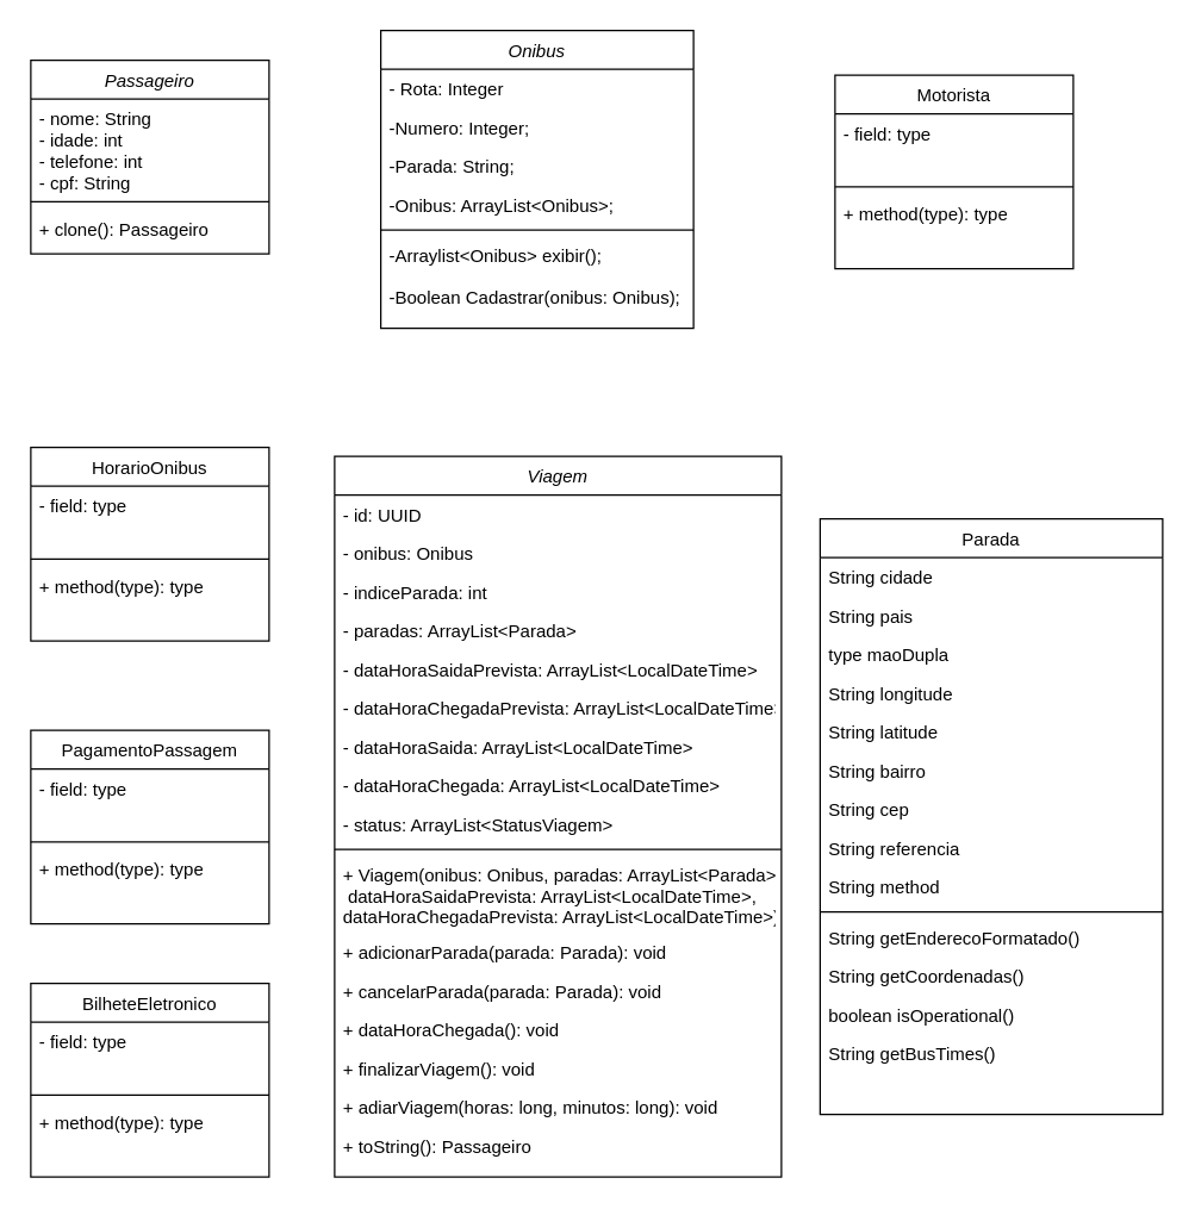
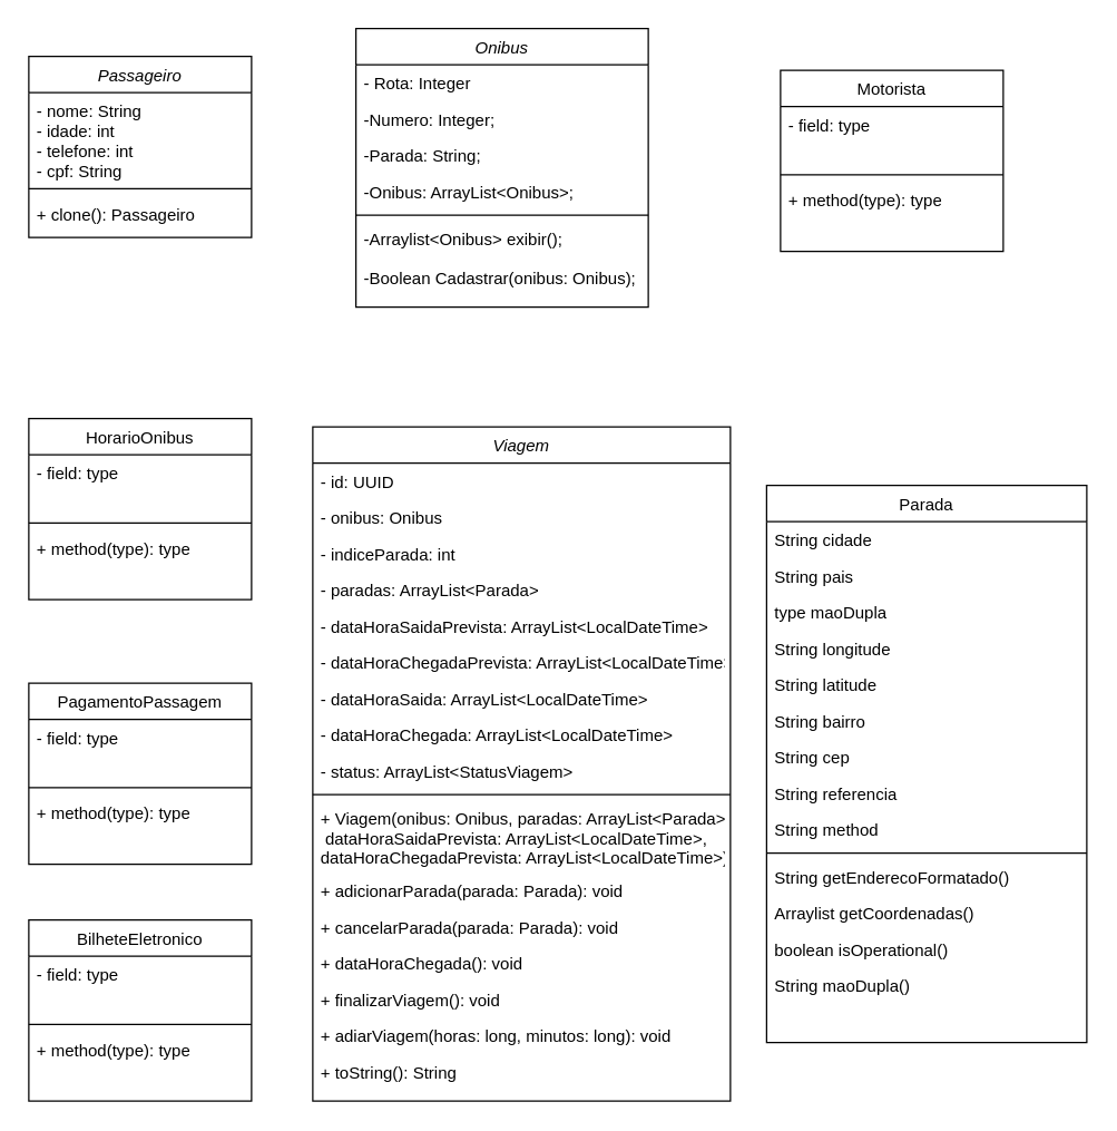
  <mxCell id="0" />
  <mxCell id="1" parent="0" />
  <mxCell id="2" value="Onibus" style="swimlane;fontStyle=2;align=center;verticalAlign=top;childLayout=stackLayout;horizontal=1;startSize=26;horizontalStack=0;resizeParent=1;resizeLast=0;collapsible=1;marginBottom=0;rounded=0;shadow=0;strokeWidth=1;" vertex="1" parent="1"><mxGeometry x="255" y="20" width="210" height="200" as="geometry"><mxRectangle x="230" y="140" width="160" height="26" as="alternateBounds" /></mxGeometry></mxCell>
  <mxCell id="3" value="- Rota: Integer" style="text;align=left;verticalAlign=top;spacingLeft=4;spacingRight=4;overflow=hidden;rotatable=0;points=[[0,0.5],[1,0.5]];portConstraint=eastwest;" vertex="1" parent="2"><mxGeometry y="26" width="210" height="26" as="geometry" /></mxCell>
  <mxCell id="4" value="-Numero: Integer;" style="text;align=left;verticalAlign=top;spacingLeft=4;spacingRight=4;overflow=hidden;rotatable=0;points=[[0,0.5],[1,0.5]];portConstraint=eastwest;rounded=0;shadow=0;html=0;" vertex="1" parent="2"><mxGeometry y="52" width="210" height="26" as="geometry" /></mxCell>
  <mxCell id="5" value="-Parada: String;" style="text;align=left;verticalAlign=top;spacingLeft=4;spacingRight=4;overflow=hidden;rotatable=0;points=[[0,0.5],[1,0.5]];portConstraint=eastwest;rounded=0;shadow=0;html=0;" vertex="1" parent="2"><mxGeometry y="78" width="210" height="26" as="geometry" /></mxCell>
  <mxCell id="6" value="-Onibus: ArrayList&lt;Onibus&gt;;" style="text;align=left;verticalAlign=top;spacingLeft=4;spacingRight=4;overflow=hidden;rotatable=0;points=[[0,0.5],[1,0.5]];portConstraint=eastwest;" vertex="1" parent="2"><mxGeometry y="104" width="210" height="26" as="geometry" /></mxCell>
  <mxCell id="7" value="" style="line;html=1;strokeWidth=1;align=left;verticalAlign=middle;spacingTop=-1;spacingLeft=3;spacingRight=3;rotatable=0;labelPosition=right;points=[];portConstraint=eastwest;" vertex="1" parent="2"><mxGeometry y="130" width="210" height="8" as="geometry" /></mxCell>
  <mxCell id="8" value="-Arraylist&lt;Onibus&gt; exibir();&#10;&#10;-Boolean Cadastrar(onibus: Onibus);&#10;&#10;&#10;" style="text;align=left;verticalAlign=top;spacingLeft=4;spacingRight=4;overflow=hidden;rotatable=0;points=[[0,0.5],[1,0.5]];portConstraint=eastwest;rounded=0;shadow=0;html=0;" vertex="1" parent="2"><mxGeometry y="138" width="210" height="62" as="geometry" /></mxCell>
  <mxCell id="9" value="&lt;span style=&quot;font-weight: normal;&quot;&gt;&lt;i&gt;Passageiro&lt;/i&gt;&lt;/span&gt;" style="swimlane;fontStyle=1;align=center;verticalAlign=top;childLayout=stackLayout;horizontal=1;startSize=26;horizontalStack=0;resizeParent=1;resizeParentMax=0;resizeLast=0;collapsible=1;marginBottom=0;whiteSpace=wrap;html=1;" vertex="1" parent="1"><mxGeometry x="20" y="40" width="160" height="130" as="geometry" /></mxCell>
  <mxCell id="10" value="- nome: String&lt;div&gt;- idade: int&lt;/div&gt;&lt;div&gt;- telefone: int&lt;/div&gt;&lt;div&gt;- cpf: String&lt;span style=&quot;background-color: initial;&quot;&gt;&amp;nbsp;&lt;/span&gt;&lt;/div&gt;" style="text;strokeColor=none;fillColor=none;align=left;verticalAlign=top;spacingLeft=4;spacingRight=4;overflow=hidden;rotatable=0;points=[[0,0.5],[1,0.5]];portConstraint=eastwest;whiteSpace=wrap;html=1;" vertex="1" parent="9"><mxGeometry y="26" width="160" height="64" as="geometry" /></mxCell>
  <mxCell id="11" value="" style="line;strokeWidth=1;fillColor=none;align=left;verticalAlign=middle;spacingTop=-1;spacingLeft=3;spacingRight=3;rotatable=0;labelPosition=right;points=[];portConstraint=eastwest;strokeColor=inherit;" vertex="1" parent="9"><mxGeometry y="90" width="160" height="10" as="geometry" /></mxCell>
  <mxCell id="12" value="+ clone(): Passageiro" style="text;strokeColor=none;fillColor=none;align=left;verticalAlign=top;spacingLeft=4;spacingRight=4;overflow=hidden;rotatable=0;points=[[0,0.5],[1,0.5]];portConstraint=eastwest;whiteSpace=wrap;html=1;" vertex="1" parent="9"><mxGeometry y="100" width="160" height="30" as="geometry" /></mxCell>
  <mxCell id="13" value="&lt;span style=&quot;font-weight: normal;&quot;&gt;Motorista&lt;/span&gt;" style="swimlane;fontStyle=1;align=center;verticalAlign=top;childLayout=stackLayout;horizontal=1;startSize=26;horizontalStack=0;resizeParent=1;resizeParentMax=0;resizeLast=0;collapsible=1;marginBottom=0;whiteSpace=wrap;html=1;" vertex="1" parent="1"><mxGeometry x="560" y="50" width="160" height="130" as="geometry" /></mxCell>
  <mxCell id="14" value="- field: type" style="text;strokeColor=none;fillColor=none;align=left;verticalAlign=top;spacingLeft=4;spacingRight=4;overflow=hidden;rotatable=0;points=[[0,0.5],[1,0.5]];portConstraint=eastwest;whiteSpace=wrap;html=1;" vertex="1" parent="13"><mxGeometry y="26" width="160" height="44" as="geometry" /></mxCell>
  <mxCell id="15" value="" style="line;strokeWidth=1;fillColor=none;align=left;verticalAlign=middle;spacingTop=-1;spacingLeft=3;spacingRight=3;rotatable=0;labelPosition=right;points=[];portConstraint=eastwest;strokeColor=inherit;" vertex="1" parent="13"><mxGeometry y="70" width="160" height="10" as="geometry" /></mxCell>
  <mxCell id="16" value="+ method(type): type" style="text;strokeColor=none;fillColor=none;align=left;verticalAlign=top;spacingLeft=4;spacingRight=4;overflow=hidden;rotatable=0;points=[[0,0.5],[1,0.5]];portConstraint=eastwest;whiteSpace=wrap;html=1;" vertex="1" parent="13"><mxGeometry y="80" width="160" height="50" as="geometry" /></mxCell>
  <mxCell id="17" value="&lt;span style=&quot;font-weight: normal;&quot;&gt;PagamentoPassagem&lt;/span&gt;" style="swimlane;fontStyle=1;align=center;verticalAlign=top;childLayout=stackLayout;horizontal=1;startSize=26;horizontalStack=0;resizeParent=1;resizeParentMax=0;resizeLast=0;collapsible=1;marginBottom=0;whiteSpace=wrap;html=1;" vertex="1" parent="1"><mxGeometry x="20" y="490" width="160" height="130" as="geometry" /></mxCell>
  <mxCell id="18" value="- field: type" style="text;strokeColor=none;fillColor=none;align=left;verticalAlign=top;spacingLeft=4;spacingRight=4;overflow=hidden;rotatable=0;points=[[0,0.5],[1,0.5]];portConstraint=eastwest;whiteSpace=wrap;html=1;" vertex="1" parent="17"><mxGeometry y="26" width="160" height="44" as="geometry" /></mxCell>
  <mxCell id="19" value="" style="line;strokeWidth=1;fillColor=none;align=left;verticalAlign=middle;spacingTop=-1;spacingLeft=3;spacingRight=3;rotatable=0;labelPosition=right;points=[];portConstraint=eastwest;strokeColor=inherit;" vertex="1" parent="17"><mxGeometry y="70" width="160" height="10" as="geometry" /></mxCell>
  <mxCell id="20" value="+ method(type): type" style="text;strokeColor=none;fillColor=none;align=left;verticalAlign=top;spacingLeft=4;spacingRight=4;overflow=hidden;rotatable=0;points=[[0,0.5],[1,0.5]];portConstraint=eastwest;whiteSpace=wrap;html=1;" vertex="1" parent="17"><mxGeometry y="80" width="160" height="50" as="geometry" /></mxCell>
  <mxCell id="21" value="&lt;span style=&quot;font-weight: 400;&quot;&gt;HorarioOnibus&lt;/span&gt;" style="swimlane;fontStyle=1;align=center;verticalAlign=top;childLayout=stackLayout;horizontal=1;startSize=26;horizontalStack=0;resizeParent=1;resizeParentMax=0;resizeLast=0;collapsible=1;marginBottom=0;whiteSpace=wrap;html=1;" vertex="1" parent="1"><mxGeometry x="20" y="300" width="160" height="130" as="geometry" /></mxCell>
  <mxCell id="22" value="- field: type" style="text;strokeColor=none;fillColor=none;align=left;verticalAlign=top;spacingLeft=4;spacingRight=4;overflow=hidden;rotatable=0;points=[[0,0.5],[1,0.5]];portConstraint=eastwest;whiteSpace=wrap;html=1;" vertex="1" parent="21"><mxGeometry y="26" width="160" height="44" as="geometry" /></mxCell>
  <mxCell id="23" value="" style="line;strokeWidth=1;fillColor=none;align=left;verticalAlign=middle;spacingTop=-1;spacingLeft=3;spacingRight=3;rotatable=0;labelPosition=right;points=[];portConstraint=eastwest;strokeColor=inherit;" vertex="1" parent="21"><mxGeometry y="70" width="160" height="10" as="geometry" /></mxCell>
  <mxCell id="24" value="+ method(type): type" style="text;strokeColor=none;fillColor=none;align=left;verticalAlign=top;spacingLeft=4;spacingRight=4;overflow=hidden;rotatable=0;points=[[0,0.5],[1,0.5]];portConstraint=eastwest;whiteSpace=wrap;html=1;" vertex="1" parent="21"><mxGeometry y="80" width="160" height="50" as="geometry" /></mxCell>
  <mxCell id="25" value="&lt;span style=&quot;font-weight: normal;&quot;&gt;BilheteEletronico&lt;/span&gt;" style="swimlane;fontStyle=1;align=center;verticalAlign=top;childLayout=stackLayout;horizontal=1;startSize=26;horizontalStack=0;resizeParent=1;resizeParentMax=0;resizeLast=0;collapsible=1;marginBottom=0;whiteSpace=wrap;html=1;" vertex="1" parent="1"><mxGeometry x="20" y="660" width="160" height="130" as="geometry" /></mxCell>
  <mxCell id="26" value="- field: type" style="text;strokeColor=none;fillColor=none;align=left;verticalAlign=top;spacingLeft=4;spacingRight=4;overflow=hidden;rotatable=0;points=[[0,0.5],[1,0.5]];portConstraint=eastwest;whiteSpace=wrap;html=1;" vertex="1" parent="25"><mxGeometry y="26" width="160" height="44" as="geometry" /></mxCell>
  <mxCell id="27" value="" style="line;strokeWidth=1;fillColor=none;align=left;verticalAlign=middle;spacingTop=-1;spacingLeft=3;spacingRight=3;rotatable=0;labelPosition=right;points=[];portConstraint=eastwest;strokeColor=inherit;" vertex="1" parent="25"><mxGeometry y="70" width="160" height="10" as="geometry" /></mxCell>
  <mxCell id="28" value="+ method(type): type" style="text;strokeColor=none;fillColor=none;align=left;verticalAlign=top;spacingLeft=4;spacingRight=4;overflow=hidden;rotatable=0;points=[[0,0.5],[1,0.5]];portConstraint=eastwest;whiteSpace=wrap;html=1;" vertex="1" parent="25"><mxGeometry y="80" width="160" height="50" as="geometry" /></mxCell>
  <mxCell id="29" value="Viagem" style="swimlane;fontStyle=2;align=center;verticalAlign=top;childLayout=stackLayout;horizontal=1;startSize=26;horizontalStack=0;resizeParent=1;resizeLast=0;collapsible=1;marginBottom=0;rounded=0;shadow=0;strokeWidth=1;" vertex="1" parent="1"><mxGeometry x="224" y="306" width="300" height="484" as="geometry"><mxRectangle x="230" y="140" width="160" height="26" as="alternateBounds" /></mxGeometry></mxCell>
  <mxCell id="30" value="- id: UUID" style="text;align=left;verticalAlign=top;spacingLeft=4;spacingRight=4;overflow=hidden;rotatable=0;points=[[0,0.5],[1,0.5]];portConstraint=eastwest;" vertex="1" parent="29"><mxGeometry y="26" width="300" height="26" as="geometry" /></mxCell>
  <mxCell id="31" value="- onibus: Onibus" style="text;align=left;verticalAlign=top;spacingLeft=4;spacingRight=4;overflow=hidden;rotatable=0;points=[[0,0.5],[1,0.5]];portConstraint=eastwest;" vertex="1" parent="29"><mxGeometry y="52" width="300" height="26" as="geometry" /></mxCell>
  <mxCell id="32" value="- indiceParada: int" style="text;align=left;verticalAlign=top;spacingLeft=4;spacingRight=4;overflow=hidden;rotatable=0;points=[[0,0.5],[1,0.5]];portConstraint=eastwest;" vertex="1" parent="29"><mxGeometry y="78" width="300" height="26" as="geometry" /></mxCell>
  <mxCell id="33" value="- paradas: ArrayList&lt;Parada&gt;" style="text;align=left;verticalAlign=top;spacingLeft=4;spacingRight=4;overflow=hidden;rotatable=0;points=[[0,0.5],[1,0.5]];portConstraint=eastwest;" vertex="1" parent="29"><mxGeometry y="104" width="300" height="26" as="geometry" /></mxCell>
  <mxCell id="34" value="- dataHoraSaidaPrevista: ArrayList&lt;LocalDateTime&gt;" style="text;align=left;verticalAlign=top;spacingLeft=4;spacingRight=4;overflow=hidden;rotatable=0;points=[[0,0.5],[1,0.5]];portConstraint=eastwest;" vertex="1" parent="29"><mxGeometry y="130" width="300" height="26" as="geometry" /></mxCell>
  <mxCell id="35" value="- dataHoraChegadaPrevista: ArrayList&lt;LocalDateTime&gt;" style="text;align=left;verticalAlign=top;spacingLeft=4;spacingRight=4;overflow=hidden;rotatable=0;points=[[0,0.5],[1,0.5]];portConstraint=eastwest;" vertex="1" parent="29"><mxGeometry y="156" width="300" height="26" as="geometry" /></mxCell>
  <mxCell id="36" value="- dataHoraSaida: ArrayList&lt;LocalDateTime&gt;" style="text;align=left;verticalAlign=top;spacingLeft=4;spacingRight=4;overflow=hidden;rotatable=0;points=[[0,0.5],[1,0.5]];portConstraint=eastwest;" vertex="1" parent="29"><mxGeometry y="182" width="300" height="26" as="geometry" /></mxCell>
  <mxCell id="37" value="- dataHoraChegada: ArrayList&lt;LocalDateTime&gt;" style="text;align=left;verticalAlign=top;spacingLeft=4;spacingRight=4;overflow=hidden;rotatable=0;points=[[0,0.5],[1,0.5]];portConstraint=eastwest;" vertex="1" parent="29"><mxGeometry y="208" width="300" height="26" as="geometry" /></mxCell>
  <mxCell id="38" value="- status: ArrayList&lt;StatusViagem&gt;" style="text;align=left;verticalAlign=top;spacingLeft=4;spacingRight=4;overflow=hidden;rotatable=0;points=[[0,0.5],[1,0.5]];portConstraint=eastwest;" vertex="1" parent="29"><mxGeometry y="234" width="300" height="26" as="geometry" /></mxCell>
  <mxCell id="39" value="" style="line;html=1;strokeWidth=1;align=left;verticalAlign=middle;spacingTop=-1;spacingLeft=3;spacingRight=3;rotatable=0;labelPosition=right;points=[];portConstraint=eastwest;" vertex="1" parent="29"><mxGeometry y="260" width="300" height="8" as="geometry" /></mxCell>
  <mxCell id="40" value="+ Viagem(onibus: Onibus, paradas: ArrayList&lt;Parada&gt;,&#10; dataHoraSaidaPrevista: ArrayList&lt;LocalDateTime&gt;,&#10;dataHoraChegadaPrevista: ArrayList&lt;LocalDateTime&gt;)" style="text;align=left;verticalAlign=top;spacingLeft=4;spacingRight=4;overflow=hidden;rotatable=0;points=[[0,0.5],[1,0.5]];portConstraint=eastwest;" vertex="1" parent="29"><mxGeometry y="268" width="300" height="52" as="geometry" /></mxCell>
  <mxCell id="41" value="+ adicionarParada(parada: Parada): void" style="text;align=left;verticalAlign=top;spacingLeft=4;spacingRight=4;overflow=hidden;rotatable=0;points=[[0,0.5],[1,0.5]];portConstraint=eastwest;" vertex="1" parent="29"><mxGeometry y="320" width="300" height="26" as="geometry" /></mxCell>
  <mxCell id="42" value="+ cancelarParada(parada: Parada): void" style="text;align=left;verticalAlign=top;spacingLeft=4;spacingRight=4;overflow=hidden;rotatable=0;points=[[0,0.5],[1,0.5]];portConstraint=eastwest;" vertex="1" parent="29"><mxGeometry y="346" width="300" height="26" as="geometry" /></mxCell>
  <mxCell id="43" value="+ dataHoraChegada(): void" style="text;align=left;verticalAlign=top;spacingLeft=4;spacingRight=4;overflow=hidden;rotatable=0;points=[[0,0.5],[1,0.5]];portConstraint=eastwest;" vertex="1" parent="29"><mxGeometry y="372" width="300" height="26" as="geometry" /></mxCell>
  <mxCell id="44" value="+ finalizarViagem(): void" style="text;align=left;verticalAlign=top;spacingLeft=4;spacingRight=4;overflow=hidden;rotatable=0;points=[[0,0.5],[1,0.5]];portConstraint=eastwest;" vertex="1" parent="29"><mxGeometry y="398" width="300" height="26" as="geometry" /></mxCell>
  <mxCell id="45" value="+ adiarViagem(horas: long, minutos: long): void" style="text;align=left;verticalAlign=top;spacingLeft=4;spacingRight=4;overflow=hidden;rotatable=0;points=[[0,0.5],[1,0.5]];portConstraint=eastwest;" vertex="1" parent="29"><mxGeometry y="424" width="300" height="26" as="geometry" /></mxCell>
- <mxCell id="46" value="+ toString(): Passageiro " style="text;align=left;verticalAlign=top;spacingLeft=4;spacingRight=4;overflow=hidden;rotatable=0;points=[[0,0.5],[1,0.5]];portConstraint=eastwest;" vertex="1" parent="29"><mxGeometry y="450" width="300" height="26" as="geometry" /></mxCell>
+ <mxCell id="46" value="+ toString(): String " style="text;align=left;verticalAlign=top;spacingLeft=4;spacingRight=4;overflow=hidden;rotatable=0;points=[[0,0.5],[1,0.5]];portConstraint=eastwest;" vertex="1" parent="29"><mxGeometry y="450" width="300" height="26" as="geometry" /></mxCell>
  <mxCell id="47" value="Parada" style="swimlane;fontStyle=0;align=center;verticalAlign=top;childLayout=stackLayout;horizontal=1;startSize=26;horizontalStack=0;resizeParent=1;resizeLast=0;collapsible=1;marginBottom=0;rounded=0;shadow=0;strokeWidth=1;" vertex="1" parent="1"><mxGeometry x="550" y="348" width="230" height="400" as="geometry"><mxRectangle x="550" y="140" width="160" height="26" as="alternateBounds" /></mxGeometry></mxCell>
  <mxCell id="48" value="String cidade" style="text;align=left;verticalAlign=top;spacingLeft=4;spacingRight=4;overflow=hidden;rotatable=0;points=[[0,0.5],[1,0.5]];portConstraint=eastwest;rounded=0;shadow=0;html=0;" vertex="1" parent="47"><mxGeometry y="26" width="230" height="26" as="geometry" /></mxCell>
  <mxCell id="49" value="String pais" style="text;align=left;verticalAlign=top;spacingLeft=4;spacingRight=4;overflow=hidden;rotatable=0;points=[[0,0.5],[1,0.5]];portConstraint=eastwest;rounded=0;shadow=0;html=0;" vertex="1" parent="47"><mxGeometry y="52" width="230" height="26" as="geometry" /></mxCell>
  <mxCell id="50" value="type maoDupla&#10;" style="text;align=left;verticalAlign=top;spacingLeft=4;spacingRight=4;overflow=hidden;rotatable=0;points=[[0,0.5],[1,0.5]];portConstraint=eastwest;rounded=0;shadow=0;html=0;" vertex="1" parent="47"><mxGeometry y="78" width="230" height="26" as="geometry" /></mxCell>
  <mxCell id="51" value="String longitude" style="text;align=left;verticalAlign=top;spacingLeft=4;spacingRight=4;overflow=hidden;rotatable=0;points=[[0,0.5],[1,0.5]];portConstraint=eastwest;rounded=0;shadow=0;html=0;" vertex="1" parent="47"><mxGeometry y="104" width="230" height="26" as="geometry" /></mxCell>
  <mxCell id="52" value="String latitude" style="text;align=left;verticalAlign=top;spacingLeft=4;spacingRight=4;overflow=hidden;rotatable=0;points=[[0,0.5],[1,0.5]];portConstraint=eastwest;rounded=0;shadow=0;html=0;" vertex="1" parent="47"><mxGeometry y="130" width="230" height="26" as="geometry" /></mxCell>
  <mxCell id="53" value="String bairro" style="text;align=left;verticalAlign=top;spacingLeft=4;spacingRight=4;overflow=hidden;rotatable=0;points=[[0,0.5],[1,0.5]];portConstraint=eastwest;rounded=0;shadow=0;html=0;" vertex="1" parent="47"><mxGeometry y="156" width="230" height="26" as="geometry" /></mxCell>
  <mxCell id="54" value="String cep" style="text;align=left;verticalAlign=top;spacingLeft=4;spacingRight=4;overflow=hidden;rotatable=0;points=[[0,0.5],[1,0.5]];portConstraint=eastwest;rounded=0;shadow=0;html=0;" vertex="1" parent="47"><mxGeometry y="182" width="230" height="26" as="geometry" /></mxCell>
  <mxCell id="55" value="String referencia" style="text;align=left;verticalAlign=top;spacingLeft=4;spacingRight=4;overflow=hidden;rotatable=0;points=[[0,0.5],[1,0.5]];portConstraint=eastwest;" vertex="1" parent="47"><mxGeometry y="208" width="230" height="26" as="geometry" /></mxCell>
  <mxCell id="56" value="String method" style="text;align=left;verticalAlign=top;spacingLeft=4;spacingRight=4;overflow=hidden;rotatable=0;points=[[0,0.5],[1,0.5]];portConstraint=eastwest;" vertex="1" parent="47"><mxGeometry y="234" width="230" height="26" as="geometry" /></mxCell>
  <mxCell id="57" value="" style="line;html=1;strokeWidth=1;align=left;verticalAlign=middle;spacingTop=-1;spacingLeft=3;spacingRight=3;rotatable=0;labelPosition=right;points=[];portConstraint=eastwest;" vertex="1" parent="47"><mxGeometry y="260" width="230" height="8" as="geometry" /></mxCell>
  <mxCell id="58" value="String getEnderecoFormatado()" style="text;align=left;verticalAlign=top;spacingLeft=4;spacingRight=4;overflow=hidden;rotatable=0;points=[[0,0.5],[1,0.5]];portConstraint=eastwest;rounded=0;shadow=0;html=0;" vertex="1" parent="47"><mxGeometry y="268" width="230" height="26" as="geometry" /></mxCell>
- <mxCell id="59" value="String getCoordenadas()" style="text;align=left;verticalAlign=top;spacingLeft=4;spacingRight=4;overflow=hidden;rotatable=0;points=[[0,0.5],[1,0.5]];portConstraint=eastwest;rounded=0;shadow=0;html=0;" vertex="1" parent="47"><mxGeometry y="294" width="230" height="26" as="geometry" /></mxCell>
+ <mxCell id="59" value="Arraylist getCoordenadas()" style="text;align=left;verticalAlign=top;spacingLeft=4;spacingRight=4;overflow=hidden;rotatable=0;points=[[0,0.5],[1,0.5]];portConstraint=eastwest;rounded=0;shadow=0;html=0;" vertex="1" parent="47"><mxGeometry y="294" width="230" height="26" as="geometry" /></mxCell>
  <mxCell id="60" value="boolean isOperational()" style="text;align=left;verticalAlign=top;spacingLeft=4;spacingRight=4;overflow=hidden;rotatable=0;points=[[0,0.5],[1,0.5]];portConstraint=eastwest;rounded=0;shadow=0;html=0;" vertex="1" parent="47"><mxGeometry y="320" width="230" height="26" as="geometry" /></mxCell>
- <mxCell id="61" value="String getBusTimes()" style="text;align=left;verticalAlign=top;spacingLeft=4;spacingRight=4;overflow=hidden;rotatable=0;points=[[0,0.5],[1,0.5]];portConstraint=eastwest;rounded=0;shadow=0;html=0;" vertex="1" parent="47"><mxGeometry y="346" width="230" height="26" as="geometry" /></mxCell>
+ <mxCell id="61" value="String maoDupla()" style="text;align=left;verticalAlign=top;spacingLeft=4;spacingRight=4;overflow=hidden;rotatable=0;points=[[0,0.5],[1,0.5]];portConstraint=eastwest;rounded=0;shadow=0;html=0;" vertex="1" parent="47"><mxGeometry y="346" width="230" height="26" as="geometry" /></mxCell>
